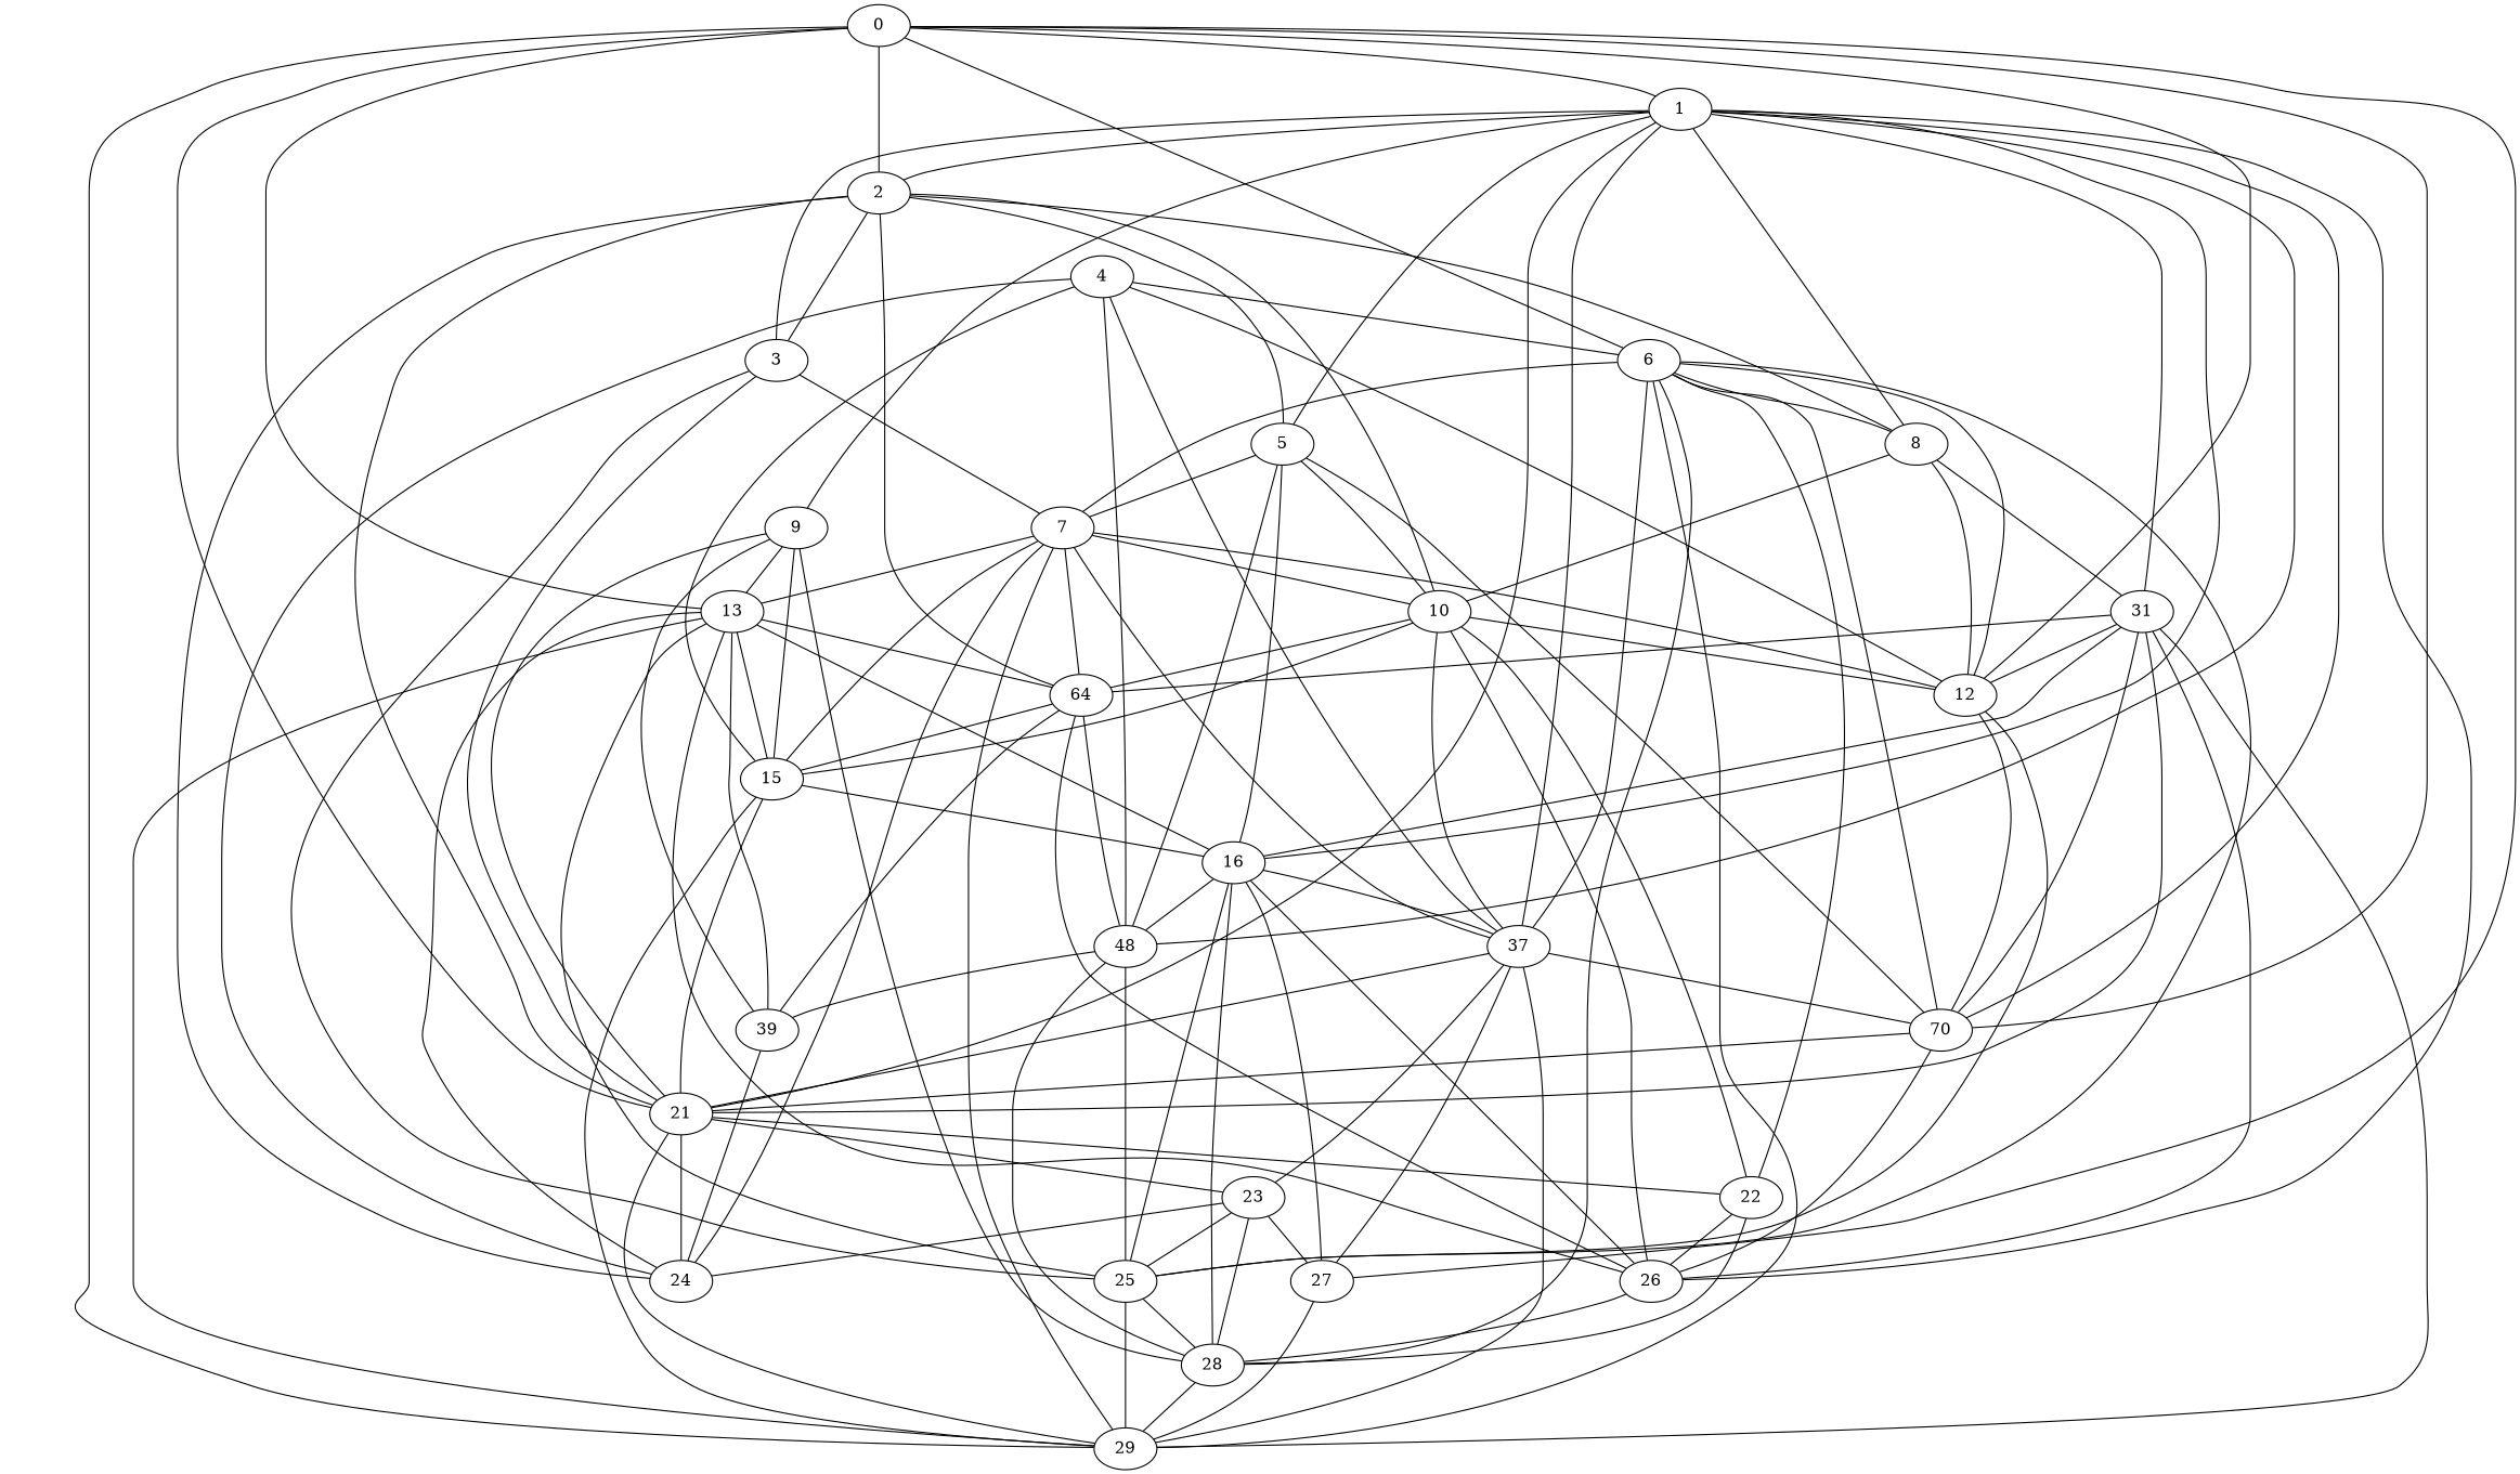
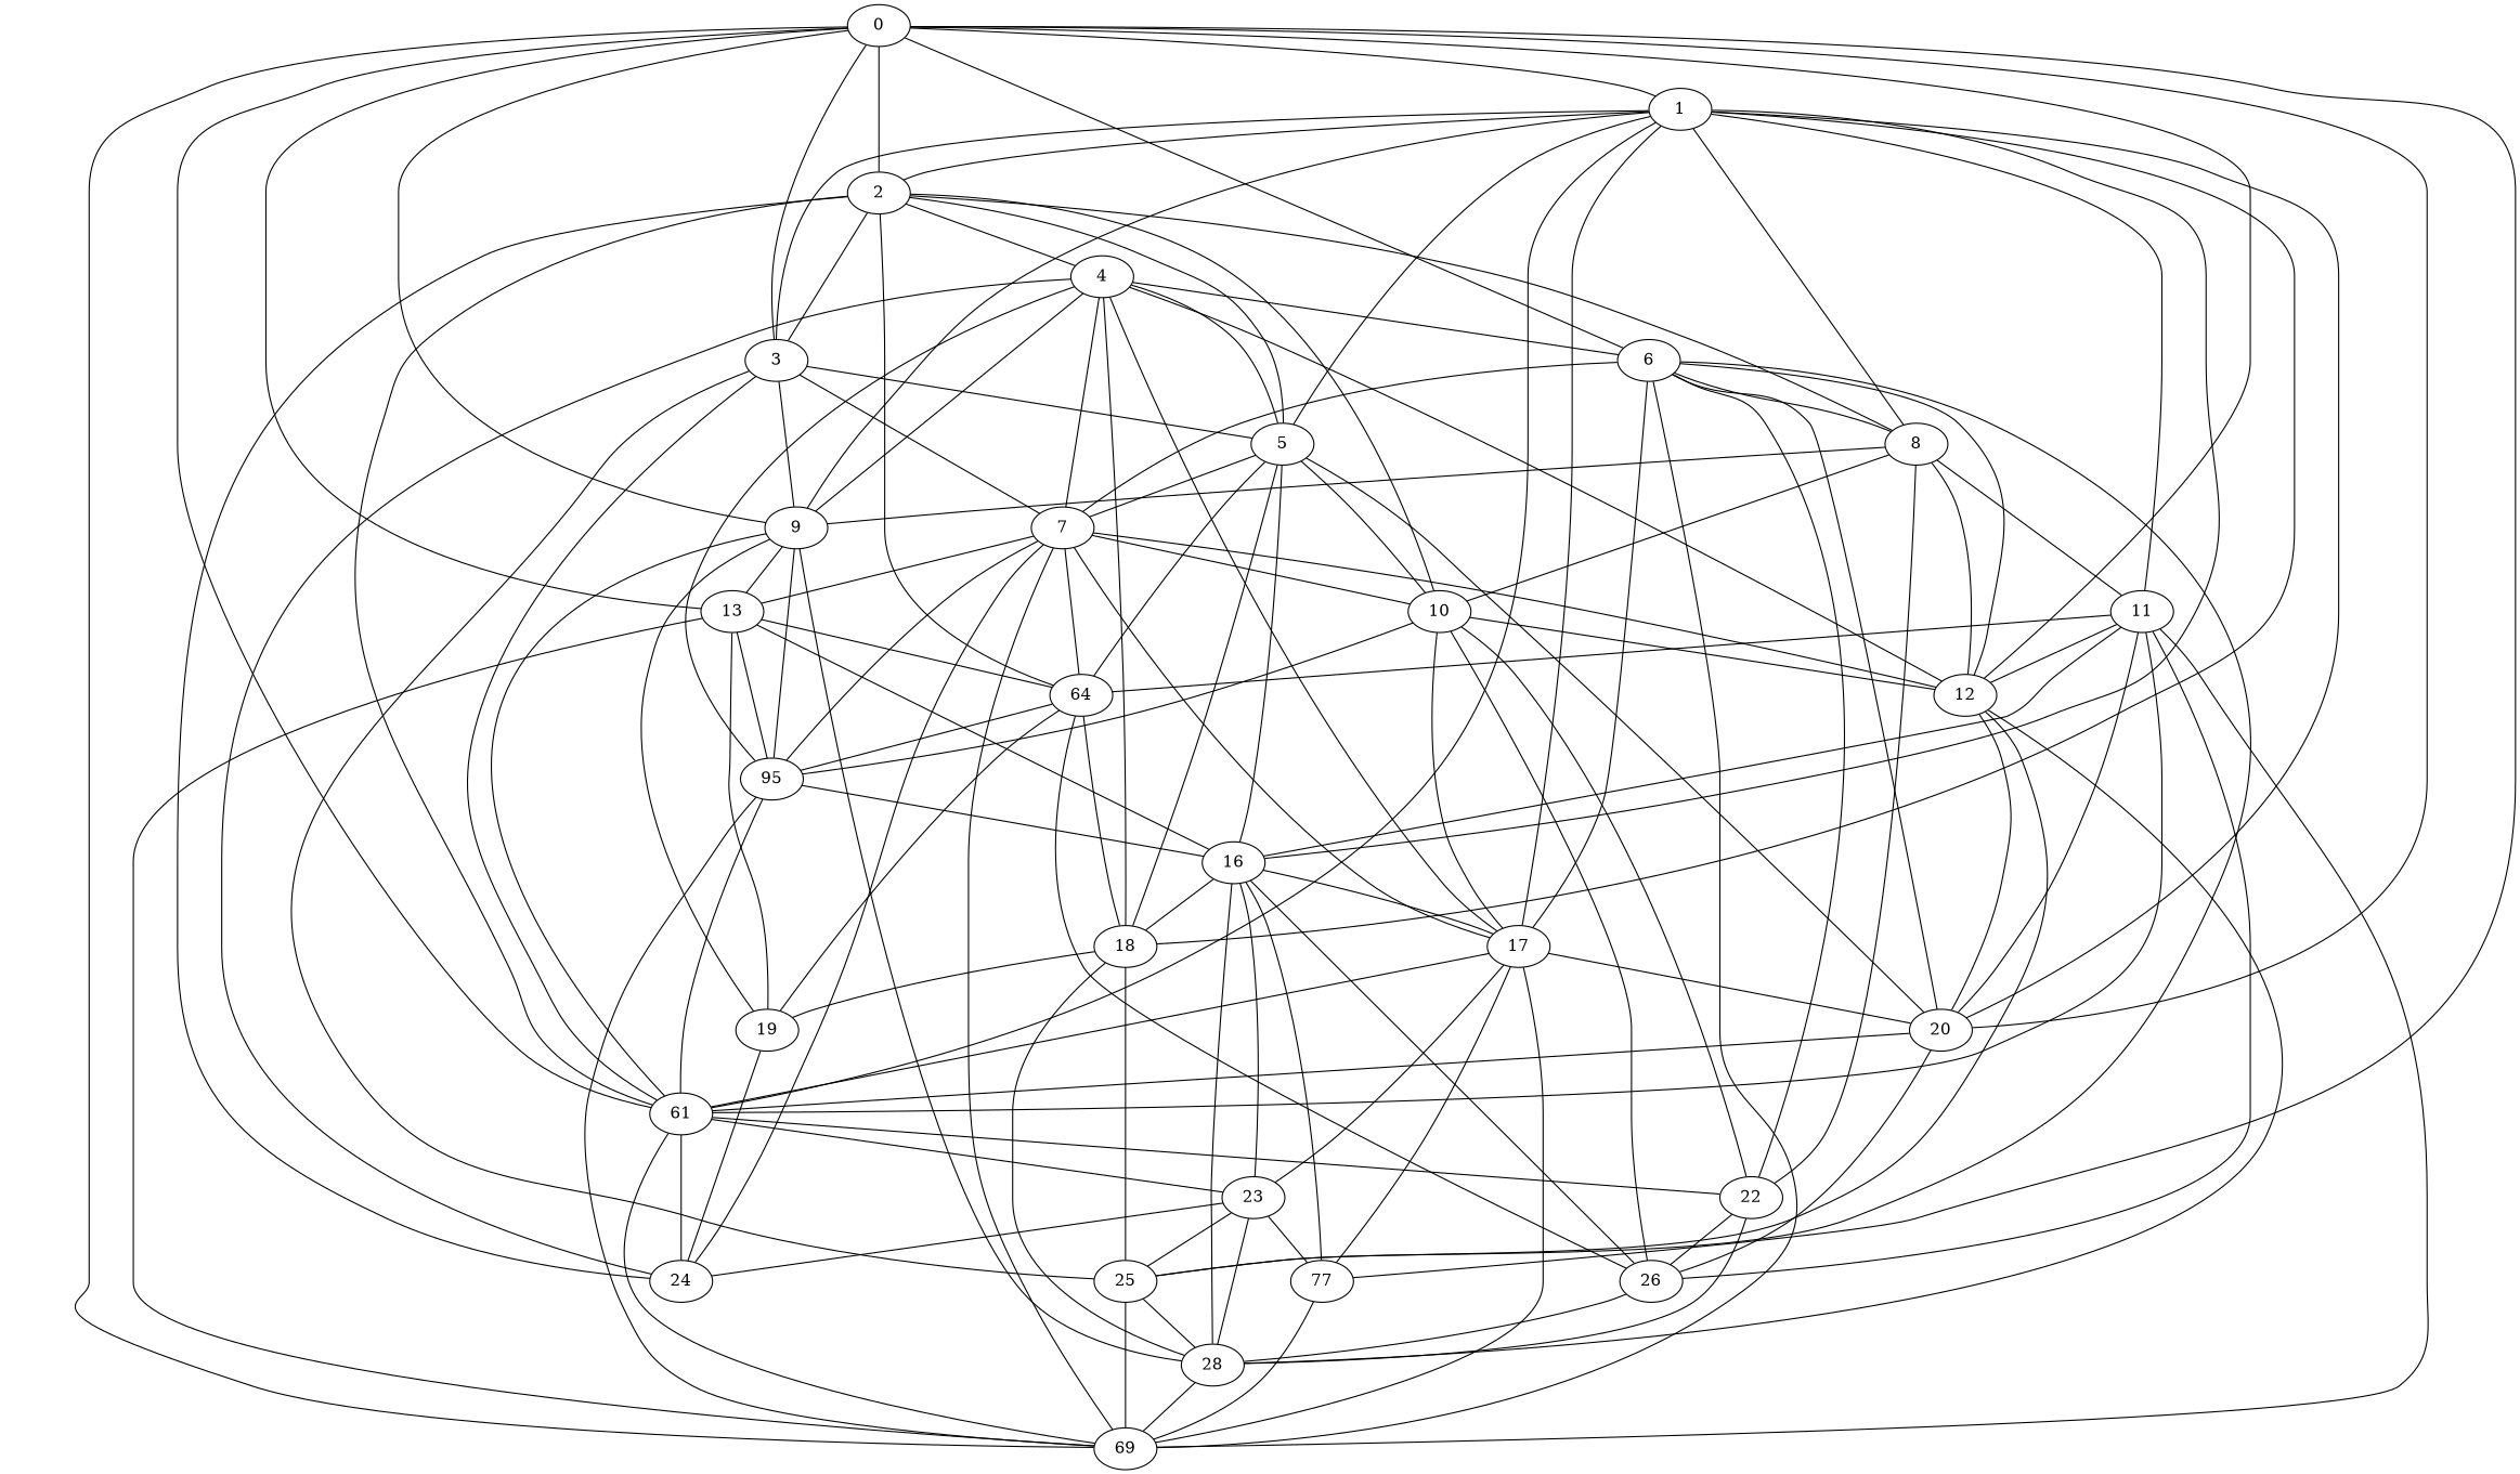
  graph {
    0
    1
    2
    3
    6
    9
    12
    13
-   20 [label=70]
-   21
-   27
-   29
+   20
+   21 [label=61]
+   27 [label=77]
+   29 [label=69]
    5
    8
-   11 [label=31]
+   11
    16
-   17 [label=37]
-   18 [label=48]
+   17
+   18
    26
    4
    10
    n22 [label=64]
    24
    7
    25
    22
-   15
-   19 [label=39]
+   15 [label=95]
+   19
    28
    23
    0 -- 1
    0 -- 2
+   0 -- 3
    0 -- 6
+   0 -- 9
    0 -- 12
    0 -- 13
    0 -- 20
    0 -- 21
    0 -- 27
    0 -- 29
    1 -- 2
    1 -- 3
    1 -- 9
    1 -- 20
    1 -- 21
    1 -- 5
    1 -- 8
    1 -- 11
    1 -- 16
    1 -- 17
    1 -- 18
-   1 -- 26
    2 -- 3
    2 -- 21
    2 -- 5
    2 -- 8
+   2 -- 4
    2 -- 10
    2 -- n22
    2 -- 24
+   3 -- 9
    3 -- 21
+   3 -- 5
    3 -- 7
    3 -- 25
    6 -- 12
    6 -- 20
    6 -- 29
    6 -- 8
    6 -- 17
    6 -- 7
    6 -- 25
    6 -- 22
    9 -- 13
    9 -- 21
    9 -- 15
    9 -- 19
    9 -- 28
    12 -- 20
    12 -- 25
-   6 -- 28
+   12 -- 28
    13 -- 29
    13 -- 16
-   13 -- 26
    13 -- n22
-   13 -- 24
-   13 -- 25
    13 -- 15
    13 -- 19
    20 -- 21
    20 -- 26
    21 -- 29
    21 -- 24
    21 -- 22
    21 -- 23
    27 -- 29
    5 -- 20
    5 -- 16
    5 -- 18
    5 -- 10
    5 -- 7
+   8 -- 9
    8 -- 12
    8 -- 11
    8 -- 10
+   8 -- 22
    11 -- 12
    11 -- 20
    11 -- 21
    11 -- 29
    11 -- 16
    11 -- 26
    11 -- n22
    16 -- 27
    16 -- 17
    16 -- 18
    16 -- 26
    16 -- 28
-   16 -- 25
+   16 -- 23
    17 -- 20
    17 -- 21
    17 -- 27
    17 -- 29
    17 -- 23
    18 -- 25
    18 -- 19
    18 -- 28
    26 -- 28
    4 -- 6
+   4 -- 9
    4 -- 12
+   4 -- 5
    4 -- 17
    4 -- 18
    4 -- 24
+   4 -- 7
    4 -- 15
    10 -- 12
    10 -- 17
    10 -- 26
-   10 -- n22
+   5 -- n22
    10 -- 22
    10 -- 15
    n22 -- 18
    n22 -- 26
    n22 -- 15
    n22 -- 19
    7 -- 12
    7 -- 13
    7 -- 29
    7 -- 17
    7 -- 10
    7 -- n22
    7 -- 24
    7 -- 15
    25 -- 29
    25 -- 28
    22 -- 26
    22 -- 28
    15 -- 21
    15 -- 29
    15 -- 16
    19 -- 24
    28 -- 29
    23 -- 27
    23 -- 24
    23 -- 25
    23 -- 28
  }
